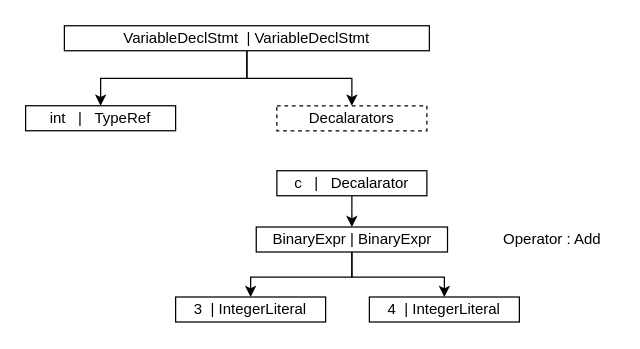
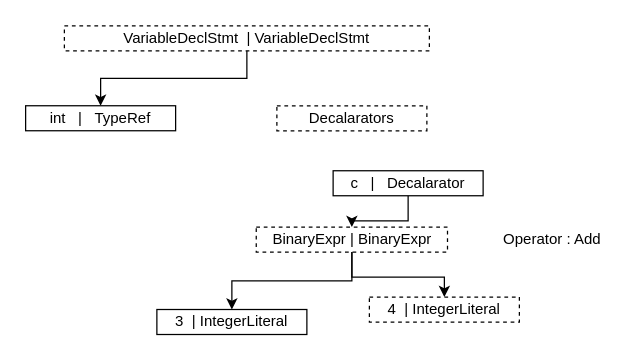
  <mxCell id="0" />
  <mxCell id="1" parent="0" />
  <mxCell id="2" style="edgeStyle=orthogonalEdgeStyle;rounded=0;orthogonalLoop=1;jettySize=auto;html=1;exitX=0.5;exitY=1;exitDx=0;exitDy=0;entryX=0.5;entryY=0;entryDx=0;entryDy=0;" edge="1" parent="1" source="4" target="5"><mxGeometry relative="1" as="geometry" /></mxCell>
- <mxCell id="3" style="edgeStyle=orthogonalEdgeStyle;rounded=0;orthogonalLoop=1;jettySize=auto;html=1;exitX=0.5;exitY=1;exitDx=0;exitDy=0;entryX=0.5;entryY=0;entryDx=0;entryDy=0;" edge="1" parent="1" source="4" target="6"><mxGeometry relative="1" as="geometry" /></mxCell>
- <mxCell id="4" value="VariableDeclStmt&amp;nbsp; | VariableDeclStmt" style="rounded=0;whiteSpace=wrap;html=1;" vertex="1" parent="1"><mxGeometry x="51" y="20" width="292" height="20" as="geometry" /></mxCell>
+ <mxCell id="4" value="VariableDeclStmt&amp;nbsp; | VariableDeclStmt" style="rounded=0;whiteSpace=wrap;html=1;dashed=1;" vertex="1" parent="1"><mxGeometry x="51" y="20" width="292" height="20" as="geometry" /></mxCell>
  <mxCell id="5" value="int&amp;nbsp; &amp;nbsp;|&amp;nbsp; &amp;nbsp;TypeRef" style="rounded=0;whiteSpace=wrap;html=1;" vertex="1" parent="1"><mxGeometry x="20" y="84" width="120" height="20" as="geometry" /></mxCell>
  <mxCell id="6" value="Decalarators" style="rounded=0;whiteSpace=wrap;html=1;dashed=1;" vertex="1" parent="1"><mxGeometry x="221" y="84" width="120" height="20" as="geometry" /></mxCell>
  <mxCell id="7" style="edgeStyle=orthogonalEdgeStyle;rounded=0;orthogonalLoop=1;jettySize=auto;html=1;exitX=0.5;exitY=1;exitDx=0;exitDy=0;entryX=0.5;entryY=0;entryDx=0;entryDy=0;" edge="1" parent="1" source="8" target="11"><mxGeometry relative="1" as="geometry" /></mxCell>
- <mxCell id="8" value="c&amp;nbsp; &amp;nbsp;|&amp;nbsp; &amp;nbsp;Decalarator" style="rounded=0;whiteSpace=wrap;html=1;" vertex="1" parent="1"><mxGeometry x="221" y="136" width="120" height="20" as="geometry" /></mxCell>
+ <mxCell id="8" value="c&amp;nbsp; &amp;nbsp;|&amp;nbsp; &amp;nbsp;Decalarator" style="rounded=0;whiteSpace=wrap;html=1;" vertex="1" parent="1"><mxGeometry x="266" y="136" width="120" height="20" as="geometry" /></mxCell>
  <mxCell id="9" style="edgeStyle=orthogonalEdgeStyle;rounded=0;orthogonalLoop=1;jettySize=auto;html=1;exitX=0.5;exitY=1;exitDx=0;exitDy=0;entryX=0.5;entryY=0;entryDx=0;entryDy=0;" edge="1" parent="1" source="11" target="12"><mxGeometry relative="1" as="geometry" /></mxCell>
  <mxCell id="10" style="edgeStyle=orthogonalEdgeStyle;rounded=0;orthogonalLoop=1;jettySize=auto;html=1;exitX=0.5;exitY=1;exitDx=0;exitDy=0;entryX=0.5;entryY=0;entryDx=0;entryDy=0;" edge="1" parent="1" source="11" target="13"><mxGeometry relative="1" as="geometry" /></mxCell>
- <mxCell id="11" value="BinaryExpr | BinaryExpr" style="rounded=0;whiteSpace=wrap;html=1;" vertex="1" parent="1"><mxGeometry x="204.5" y="181" width="153" height="20" as="geometry" /></mxCell>
- <mxCell id="12" value="3&amp;nbsp; | IntegerLiteral" style="rounded=0;whiteSpace=wrap;html=1;" vertex="1" parent="1"><mxGeometry x="140" y="237" width="120" height="20" as="geometry" /></mxCell>
- <mxCell id="13" value="4&amp;nbsp; | IntegerLiteral" style="rounded=0;whiteSpace=wrap;html=1;" vertex="1" parent="1"><mxGeometry x="295" y="237" width="120" height="20" as="geometry" /></mxCell>
+ <mxCell id="11" value="BinaryExpr | BinaryExpr" style="rounded=0;whiteSpace=wrap;html=1;dashed=1;" vertex="1" parent="1"><mxGeometry x="204.5" y="181" width="153" height="20" as="geometry" /></mxCell>
+ <mxCell id="12" value="3&amp;nbsp; | IntegerLiteral" style="rounded=0;whiteSpace=wrap;html=1;" vertex="1" parent="1"><mxGeometry x="125" y="247" width="120" height="20" as="geometry" /></mxCell>
+ <mxCell id="13" value="4&amp;nbsp; | IntegerLiteral" style="rounded=0;whiteSpace=wrap;html=1;dashed=1;" vertex="1" parent="1"><mxGeometry x="295" y="237" width="120" height="20" as="geometry" /></mxCell>
  <mxCell id="14" value="Operator : Add" style="text;html=1;strokeColor=none;fillColor=none;align=center;verticalAlign=middle;whiteSpace=wrap;rounded=0;" vertex="1" parent="1"><mxGeometry x="393" y="181" width="97" height="20" as="geometry" /></mxCell>
